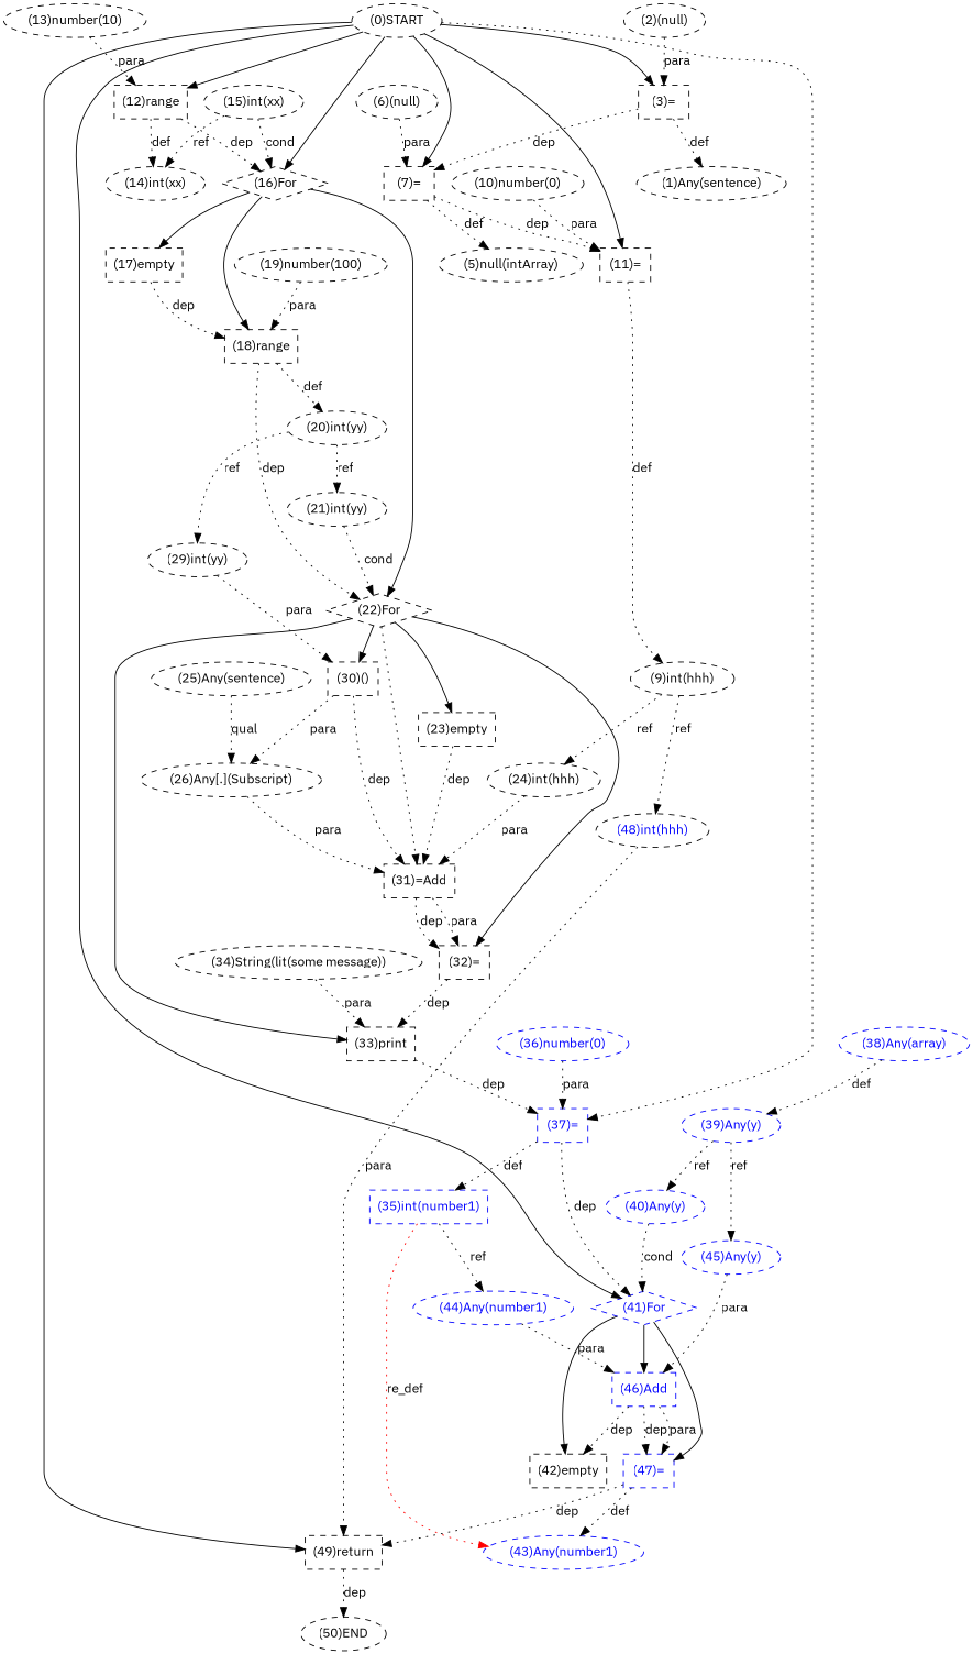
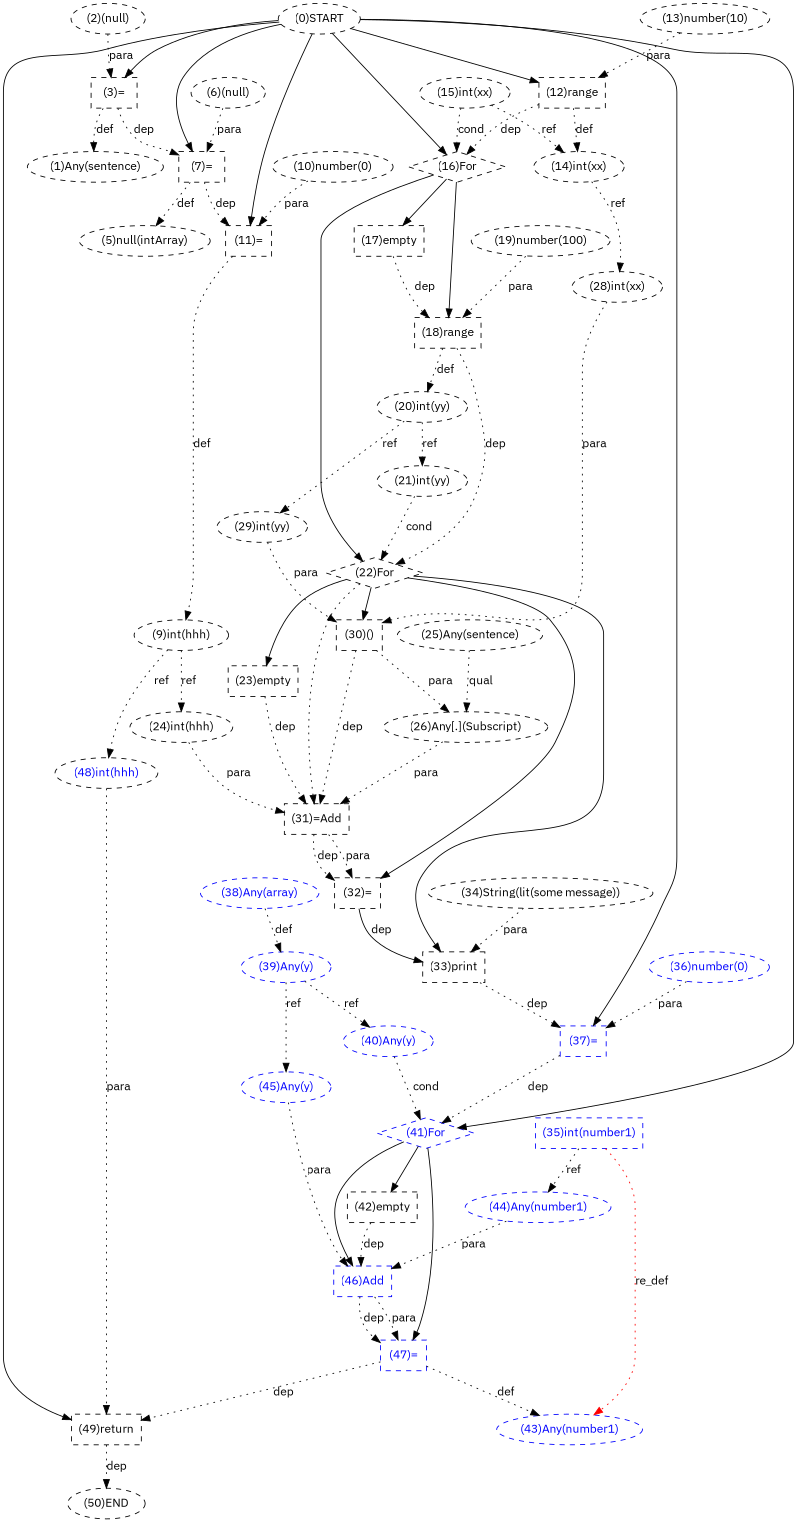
  digraph {
    fontname="IBM Plex Sans"
    node [fontname="IBM Plex Sans" shape=ellipse style=dashed]
    edge [fontname="IBM Plex Sans" style=dotted]
    n1 [label="(15)int(xx)"]
    n2 [label="(16)For" shape=diamond]
    n3 [label="(14)int(xx)"]
    n4 [label="(22)For" shape=diamond]
    n5 [label="(18)range" shape=box]
    n6 [label="(17)empty" shape=box]
    n7 [label="(34)String(lit(some message))"]
    n8 [label="(33)print" shape=box]
    n9 [color=blue fontcolor=blue label="(37)=" shape=box]
    n10 [color=blue fontcolor=blue label="(40)Any(y)"]
    n11 [color=blue fontcolor=blue label="(41)For" shape=diamond]
    n12 [color=blue fontcolor=blue label="(46)Add" shape=box]
    n13 [label="(42)empty" shape=box]
    n14 [color=blue fontcolor=blue label="(47)=" shape=box]
    n15 [label="(50)END" shape=""]
    n16 [label="(21)int(yy)"]
    n17 [label="(30)()" shape=box]
    n18 [label="(31)=Add" shape=box]
    n19 [label="(32)=" shape=box]
    n20 [label="(23)empty" shape=box]
    n21 [color=blue fontcolor=blue label="(35)int(number1)" shape=box]
+   n22 [label="(28)int(xx)"]
    n23 [label="(26)Any[.](Subscript)"]
    n24 [color=blue fontcolor=blue label="(36)number(0)"]
    n25 [label="(24)int(hhh)"]
    n26 [color=blue fontcolor=blue label="(45)Any(y)"]
    n27 [label="(49)return" shape=box]
    n28 [color=blue fontcolor=blue label="(43)Any(number1)"]
    n29 [label="(9)int(hhh)"]
    n30 [fontcolor=blue label="(48)int(hhh)"]
    n31 [label="(7)=" shape=box]
    n32 [label="(5)null(intArray)"]
    n33 [label="(11)=" shape=box]
    n34 [label="(19)number(100)"]
    n35 [label="(20)int(yy)"]
    n36 [color=blue fontcolor=blue label="(44)Any(number1)"]
    n37 [label="(25)Any(sentence)"]
    n38 [label="(0)START" shape=""]
    n39 [label="(12)range" shape=box]
    n40 [label="(3)=" shape=box]
    n41 [label="(1)Any(sentence)"]
    n42 [label="(2)(null)"]
    n43 [label="(10)number(0)"]
    n44 [label="(29)int(yy)"]
    n45 [color=blue fontcolor=blue label="(38)Any(array)"]
    n46 [color=blue fontcolor=blue label="(39)Any(y)"]
    n47 [label="(13)number(10)"]
    n48 [label="(6)(null)"]
    n1 -> n2 [label=cond]
    n1 -> n3 [label=ref]
    n2 -> n4 [style=solid]
    n2 -> n5 [style=solid]
    n2 -> n6 [style=solid]
+   n3 -> n22 [label=ref]
    n4 -> n8 [style=solid]
    n4 -> n17 [style=solid]
    n4 -> n18
    n4 -> n19 [style=solid]
    n4 -> n20 [style=solid]
    n5 -> n4 [label=dep]
    n5 -> n35 [label=def]
    n6 -> n5 [label=dep]
    n7 -> n8 [label=para]
    n8 -> n9 [label=dep]
    n9 -> n11 [label=dep]
-   n9 -> n21 [label=def]
    n10 -> n11 [label=cond]
    n11 -> n12 [style=solid]
    n11 -> n13 [style=solid]
    n11 -> n14 [style=solid]
    n12 -> n14 [label=dep]
    n12 -> n14 [label=para]
-   n12 -> n13 [label=dep]
+   n13 -> n12 [label=dep]
    n14 -> n27 [label=dep]
    n14 -> n28 [label=def]
    n16 -> n4 [label=cond]
    n17 -> n18 [label=dep]
    n17 -> n23 [label=para]
    n18 -> n19 [label=dep]
    n18 -> n19 [label=para]
-   n19 -> n8 [label=dep]
+   n19 -> n8 [label=dep style=solid]
    n20 -> n18 [label=dep]
    n21 -> n28 [color=red label=re_def]
    n21 -> n36 [label=ref]
+   n22 -> n17 [label=para]
    n23 -> n18 [label=para]
    n24 -> n9 [label=para]
    n25 -> n18 [label=para]
    n26 -> n12 [label=para]
    n27 -> n15 [label=dep]
    n29 -> n25 [label=ref]
    n29 -> n30 [label=ref]
    n30 -> n27 [label=para]
    n31 -> n32 [label=def]
    n31 -> n33 [label=dep]
    n33 -> n29 [label=def]
    n34 -> n5 [label=para]
    n35 -> n16 [label=ref]
    n35 -> n44 [label=ref]
    n36 -> n12 [label=para]
    n37 -> n23 [label=qual]
    n38 -> n2 [style=solid]
-   n38 -> n9
+   n38 -> n9 [style=solid]
    n38 -> n11 [style=solid]
    n38 -> n27 [style=solid]
    n38 -> n31 [style=solid]
    n38 -> n33 [style=solid]
    n38 -> n39 [style=solid]
    n38 -> n40 [style=solid]
    n39 -> n2 [label=dep]
    n39 -> n3 [label=def]
    n40 -> n31 [label=dep]
    n40 -> n41 [label=def]
    n42 -> n40 [label=para]
    n43 -> n33 [label=para]
    n44 -> n17 [label=para]
    n45 -> n46 [label=def]
    n46 -> n10 [label=ref]
    n46 -> n26 [label=ref]
    n47 -> n39 [label=para]
    n48 -> n31 [label=para]
  }
